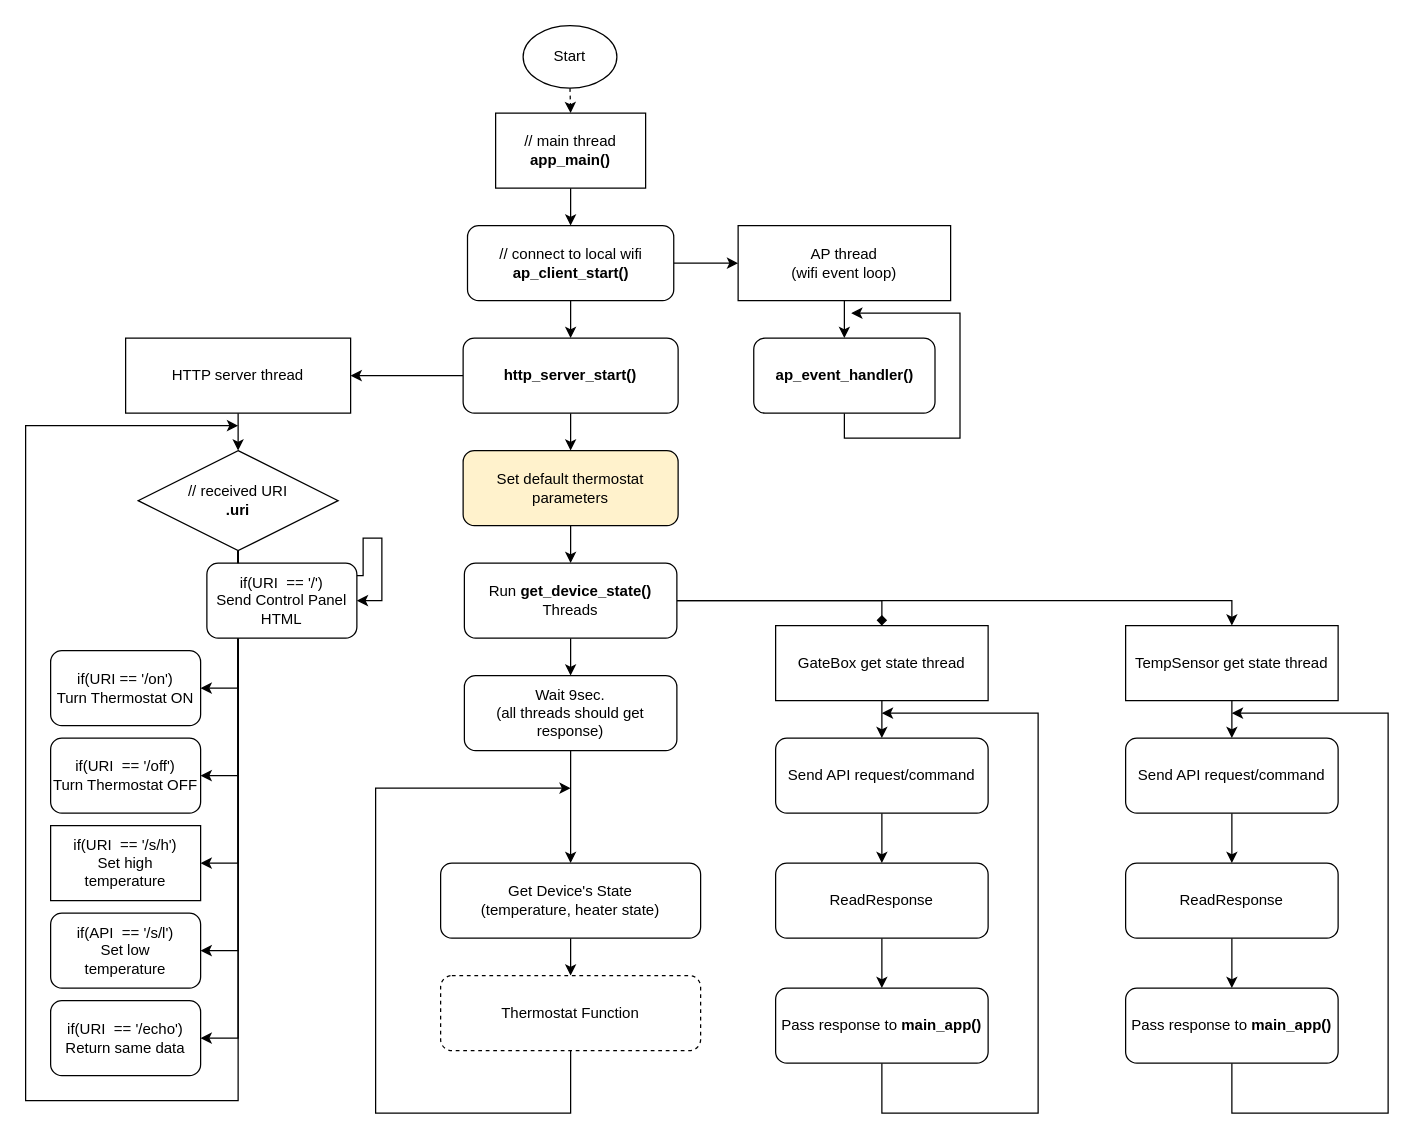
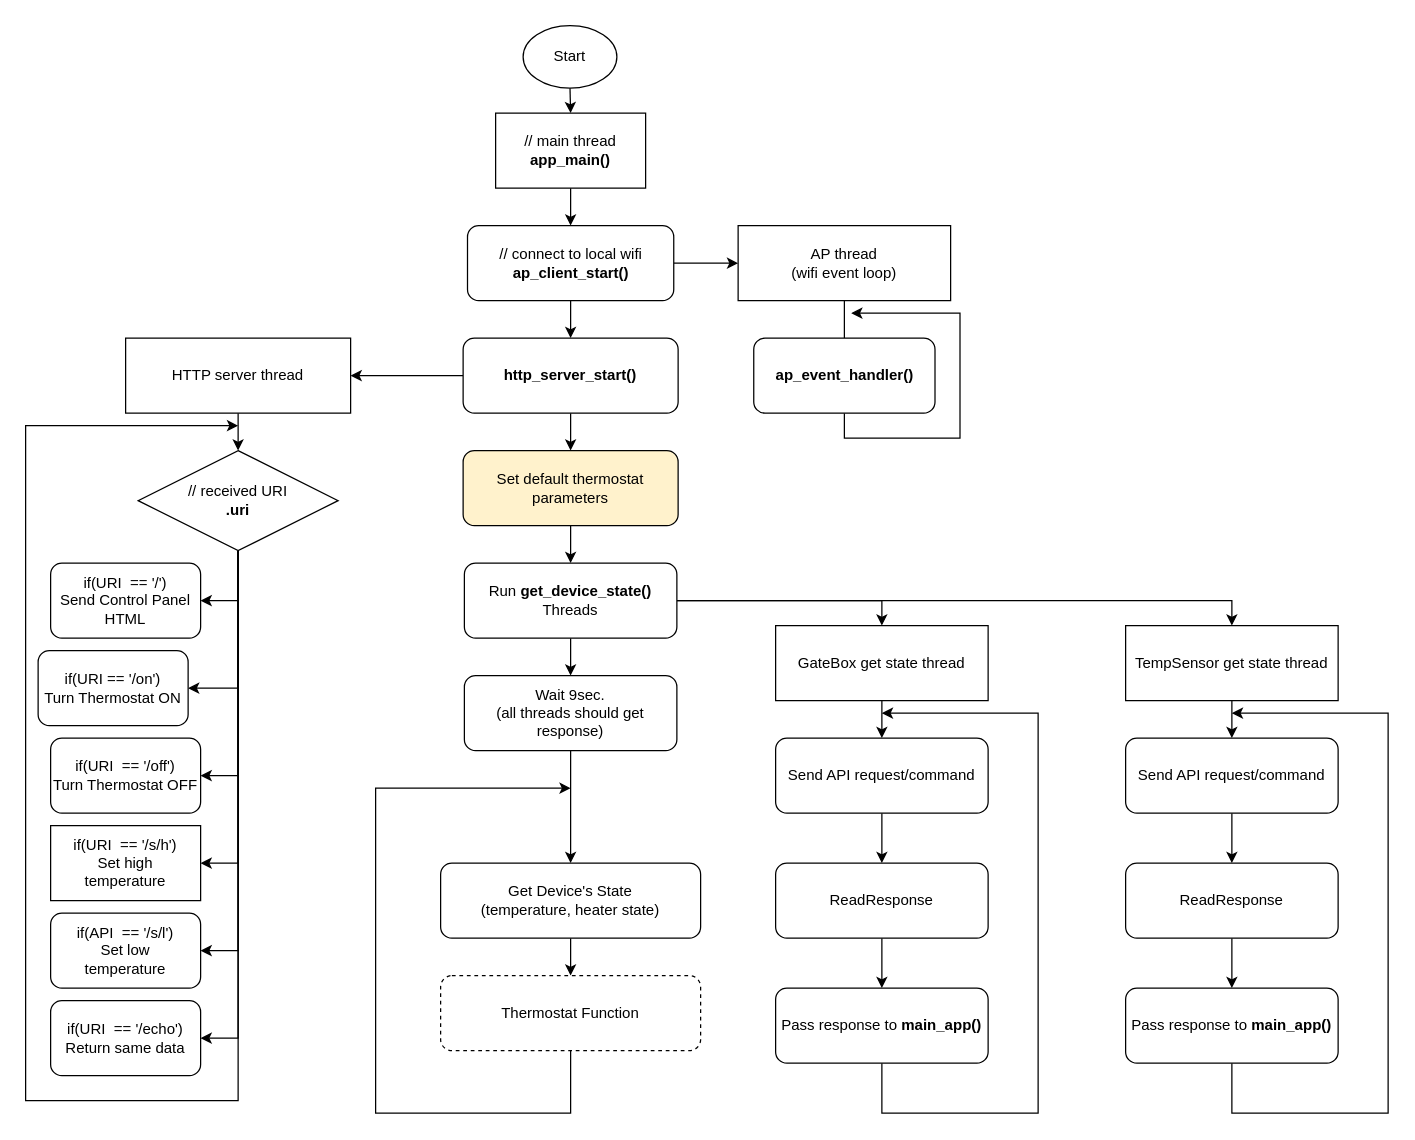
  <mxCell id="0" />
  <mxCell id="1" parent="0" />
- <mxCell id="2" style="edgeStyle=orthogonalEdgeStyle;rounded=0;orthogonalLoop=1;jettySize=auto;html=1;exitX=0.5;exitY=1;exitDx=0;exitDy=0;entryX=0.5;entryY=0;entryDx=0;entryDy=0;dashed=1;" edge="1" parent="1" source="3" target="9"><mxGeometry relative="1" as="geometry" /></mxCell>
+ <mxCell id="2" style="edgeStyle=orthogonalEdgeStyle;rounded=0;orthogonalLoop=1;jettySize=auto;html=1;exitX=0.5;exitY=1;exitDx=0;exitDy=0;entryX=0.5;entryY=0;entryDx=0;entryDy=0;" edge="1" parent="1" source="3" target="9"><mxGeometry relative="1" as="geometry" /></mxCell>
  <mxCell id="3" value="Start" style="ellipse;whiteSpace=wrap;html=1;" vertex="1" parent="1"><mxGeometry x="418" y="20" width="75" height="50" as="geometry" /></mxCell>
  <mxCell id="4" style="edgeStyle=orthogonalEdgeStyle;rounded=0;orthogonalLoop=1;jettySize=auto;html=1;entryX=0;entryY=0.5;entryDx=0;entryDy=0;" edge="1" parent="1" source="6" target="11"><mxGeometry relative="1" as="geometry" /></mxCell>
  <mxCell id="5" style="edgeStyle=orthogonalEdgeStyle;rounded=0;orthogonalLoop=1;jettySize=auto;html=1;entryX=0.5;entryY=0;entryDx=0;entryDy=0;" edge="1" parent="1" source="6" target="16"><mxGeometry relative="1" as="geometry" /></mxCell>
  <mxCell id="6" value="&lt;div&gt;// connect to local wifi&lt;br&gt;&lt;/div&gt;&lt;div&gt;&lt;b&gt;ap_client_start() &lt;/b&gt;&lt;br&gt;&lt;/div&gt;" style="rounded=1;whiteSpace=wrap;html=1;" vertex="1" parent="1"><mxGeometry x="373.5" y="180" width="165" height="60" as="geometry" /></mxCell>
  <mxCell id="7" style="edgeStyle=orthogonalEdgeStyle;rounded=0;orthogonalLoop=1;jettySize=auto;html=1;exitX=0.5;exitY=1;exitDx=0;exitDy=0;" edge="1" parent="1" source="6" target="6"><mxGeometry relative="1" as="geometry" /></mxCell>
  <mxCell id="8" style="edgeStyle=orthogonalEdgeStyle;rounded=0;orthogonalLoop=1;jettySize=auto;html=1;entryX=0.5;entryY=0;entryDx=0;entryDy=0;" edge="1" parent="1" source="9" target="6"><mxGeometry relative="1" as="geometry" /></mxCell>
  <mxCell id="9" value="&lt;div&gt;// main thread&lt;br&gt;&lt;/div&gt;&lt;div&gt;&lt;b&gt;app_main()&lt;/b&gt;&lt;/div&gt;" style="rounded=0;whiteSpace=wrap;html=1;" vertex="1" parent="1"><mxGeometry x="396" y="90" width="120" height="60" as="geometry" /></mxCell>
- <mxCell id="10" style="edgeStyle=orthogonalEdgeStyle;rounded=0;orthogonalLoop=1;jettySize=auto;html=1;exitX=0.5;exitY=1;exitDx=0;exitDy=0;entryX=0.5;entryY=0;entryDx=0;entryDy=0;" edge="1" parent="1" source="11" target="13"><mxGeometry relative="1" as="geometry" /></mxCell>
+ <mxCell id="10" style="edgeStyle=orthogonalEdgeStyle;rounded=0;orthogonalLoop=1;jettySize=auto;html=1;exitX=0.5;exitY=1;exitDx=0;exitDy=0;entryX=0.5;entryY=0;entryDx=0;entryDy=0;endArrow=none;" edge="1" parent="1" source="11" target="13"><mxGeometry relative="1" as="geometry" /></mxCell>
  <mxCell id="11" value="AP thread&lt;br&gt;&lt;div&gt;(wifi event loop)&lt;/div&gt;" style="rounded=0;whiteSpace=wrap;html=1;" vertex="1" parent="1"><mxGeometry x="590" y="180" width="170" height="60" as="geometry" /></mxCell>
  <mxCell id="12" style="edgeStyle=orthogonalEdgeStyle;rounded=0;orthogonalLoop=1;jettySize=auto;html=1;exitX=0.5;exitY=1;exitDx=0;exitDy=0;" edge="1" parent="1" source="13"><mxGeometry relative="1" as="geometry"><mxPoint x="680" y="250" as="targetPoint" /></mxGeometry></mxCell>
  <mxCell id="13" value="&lt;b&gt;ap_event_handler()&lt;/b&gt;" style="rounded=1;whiteSpace=wrap;html=1;" vertex="1" parent="1"><mxGeometry x="602.5" y="270" width="145" height="60" as="geometry" /></mxCell>
  <mxCell id="14" style="edgeStyle=orthogonalEdgeStyle;rounded=0;orthogonalLoop=1;jettySize=auto;html=1;exitX=0;exitY=0.5;exitDx=0;exitDy=0;entryX=1;entryY=0.5;entryDx=0;entryDy=0;" edge="1" parent="1" source="16" target="18"><mxGeometry relative="1" as="geometry" /></mxCell>
  <mxCell id="15" style="edgeStyle=orthogonalEdgeStyle;rounded=0;orthogonalLoop=1;jettySize=auto;html=1;entryX=0.5;entryY=0;entryDx=0;entryDy=0;" edge="1" parent="1" source="16" target="34"><mxGeometry relative="1" as="geometry" /></mxCell>
  <mxCell id="16" value="&lt;b&gt;http_server_start()&lt;/b&gt;" style="rounded=1;whiteSpace=wrap;html=1;" vertex="1" parent="1"><mxGeometry x="370" y="270" width="172" height="60" as="geometry" /></mxCell>
  <mxCell id="17" style="edgeStyle=orthogonalEdgeStyle;rounded=0;orthogonalLoop=1;jettySize=auto;html=1;exitX=0.5;exitY=1;exitDx=0;exitDy=0;entryX=0.5;entryY=0;entryDx=0;entryDy=0;" edge="1" parent="1" source="18" target="26"><mxGeometry relative="1" as="geometry"><mxPoint x="190" y="350" as="targetPoint" /></mxGeometry></mxCell>
  <mxCell id="18" value="&lt;div&gt;&lt;br&gt;&lt;/div&gt;&lt;div&gt;HTTP server thread&lt;/div&gt;&lt;div&gt;&lt;br&gt;&lt;/div&gt;" style="rounded=0;whiteSpace=wrap;html=1;" vertex="1" parent="1"><mxGeometry x="100" y="270" width="180" height="60" as="geometry" /></mxCell>
  <mxCell id="19" style="edgeStyle=orthogonalEdgeStyle;rounded=0;orthogonalLoop=1;jettySize=auto;html=1;" edge="1" parent="1" source="26"><mxGeometry relative="1" as="geometry"><mxPoint x="190" y="340" as="targetPoint" /><Array as="points"><mxPoint x="190" y="880" /><mxPoint x="20" y="880" /><mxPoint x="20" y="340" /></Array></mxGeometry></mxCell>
  <mxCell id="20" style="edgeStyle=orthogonalEdgeStyle;rounded=0;orthogonalLoop=1;jettySize=auto;html=1;exitX=0.5;exitY=1;exitDx=0;exitDy=0;entryX=1;entryY=0.5;entryDx=0;entryDy=0;" edge="1" parent="1" source="26" target="27"><mxGeometry relative="1" as="geometry" /></mxCell>
  <mxCell id="21" style="edgeStyle=orthogonalEdgeStyle;rounded=0;orthogonalLoop=1;jettySize=auto;html=1;entryX=1;entryY=0.5;entryDx=0;entryDy=0;" edge="1" parent="1" source="26" target="28"><mxGeometry relative="1" as="geometry" /></mxCell>
  <mxCell id="22" style="edgeStyle=orthogonalEdgeStyle;rounded=0;orthogonalLoop=1;jettySize=auto;html=1;entryX=1;entryY=0.5;entryDx=0;entryDy=0;" edge="1" parent="1" source="26" target="29"><mxGeometry relative="1" as="geometry" /></mxCell>
  <mxCell id="23" style="edgeStyle=orthogonalEdgeStyle;rounded=0;orthogonalLoop=1;jettySize=auto;html=1;entryX=1;entryY=0.5;entryDx=0;entryDy=0;" edge="1" parent="1" source="26" target="30"><mxGeometry relative="1" as="geometry" /></mxCell>
  <mxCell id="24" style="edgeStyle=orthogonalEdgeStyle;rounded=0;orthogonalLoop=1;jettySize=auto;html=1;entryX=1;entryY=0.5;entryDx=0;entryDy=0;" edge="1" parent="1" source="26" target="31"><mxGeometry relative="1" as="geometry" /></mxCell>
  <mxCell id="25" style="edgeStyle=orthogonalEdgeStyle;rounded=0;orthogonalLoop=1;jettySize=auto;html=1;entryX=1;entryY=0.5;entryDx=0;entryDy=0;" edge="1" parent="1" source="26" target="32"><mxGeometry relative="1" as="geometry" /></mxCell>
  <mxCell id="26" value="// received URI&lt;br&gt;&lt;div&gt;&lt;b&gt;.uri&lt;/b&gt;&lt;/div&gt;" style="rhombus;whiteSpace=wrap;html=1;" vertex="1" parent="1"><mxGeometry x="110" y="360" width="160" height="80" as="geometry" /></mxCell>
- <mxCell id="27" value="&lt;div&gt;if(URI&amp;nbsp; == '/')&lt;/div&gt;&lt;div&gt;Send Control Panel HTML&lt;br&gt;&lt;/div&gt;" style="rounded=1;whiteSpace=wrap;html=1;" vertex="1" parent="1"><mxGeometry x="165" y="450" width="120" height="60" as="geometry" /></mxCell>
- <mxCell id="28" value="&lt;div&gt;if(URI == '/on')&lt;/div&gt;&lt;div&gt;Turn Thermostat ON&lt;br&gt;&lt;/div&gt;" style="rounded=1;whiteSpace=wrap;html=1;" vertex="1" parent="1"><mxGeometry x="40" y="520" width="120" height="60" as="geometry" /></mxCell>
+ <mxCell id="27" value="&lt;div&gt;if(URI&amp;nbsp; == '/')&lt;/div&gt;&lt;div&gt;Send Control Panel HTML&lt;br&gt;&lt;/div&gt;" style="rounded=1;whiteSpace=wrap;html=1;" vertex="1" parent="1"><mxGeometry x="40" y="450" width="120" height="60" as="geometry" /></mxCell>
+ <mxCell id="28" value="&lt;div&gt;if(URI == '/on')&lt;/div&gt;&lt;div&gt;Turn Thermostat ON&lt;br&gt;&lt;/div&gt;" style="rounded=1;whiteSpace=wrap;html=1;" vertex="1" parent="1"><mxGeometry x="30" y="520" width="120" height="60" as="geometry" /></mxCell>
  <mxCell id="29" value="&lt;div&gt;if(URI&amp;nbsp; == '/off')&lt;/div&gt;&lt;div&gt;Turn Thermostat OFF&lt;/div&gt;" style="rounded=1;whiteSpace=wrap;html=1;" vertex="1" parent="1"><mxGeometry x="40" y="590" width="120" height="60" as="geometry" /></mxCell>
  <mxCell id="30" value="&lt;div&gt;if(URI&amp;nbsp; == '/s/h')&lt;/div&gt;&lt;div&gt;Set high&lt;/div&gt;&lt;div&gt;temperature&lt;br&gt;&lt;/div&gt;" style="whiteSpace=wrap;html=1;rounded=0;" vertex="1" parent="1"><mxGeometry x="40" y="660" width="120" height="60" as="geometry" /></mxCell>
  <mxCell id="31" value="&lt;div&gt;if(API&amp;nbsp; == '/s/l')&lt;/div&gt;&lt;div&gt;Set low &lt;br&gt;&lt;/div&gt;&lt;div&gt;temperature&lt;br&gt;&lt;/div&gt;" style="rounded=1;whiteSpace=wrap;html=1;" vertex="1" parent="1"><mxGeometry x="40" y="730" width="120" height="60" as="geometry" /></mxCell>
  <mxCell id="32" value="&lt;div&gt;if(URI&amp;nbsp; == '/echo')&lt;/div&gt;&lt;div&gt;Return same data&lt;br&gt;&lt;/div&gt;" style="rounded=1;whiteSpace=wrap;html=1;" vertex="1" parent="1"><mxGeometry x="40" y="800" width="120" height="60" as="geometry" /></mxCell>
  <mxCell id="33" style="edgeStyle=orthogonalEdgeStyle;rounded=0;orthogonalLoop=1;jettySize=auto;html=1;entryX=0.5;entryY=0;entryDx=0;entryDy=0;" edge="1" parent="1" source="34" target="38"><mxGeometry relative="1" as="geometry" /></mxCell>
  <mxCell id="34" value="Set default thermostat parameters" style="rounded=1;whiteSpace=wrap;html=1;fillColor=#fff2cc;" vertex="1" parent="1"><mxGeometry x="370" y="360" width="172" height="60" as="geometry" /></mxCell>
  <mxCell id="35" style="edgeStyle=orthogonalEdgeStyle;rounded=0;orthogonalLoop=1;jettySize=auto;html=1;entryX=0.5;entryY=0;entryDx=0;entryDy=0;" edge="1" parent="1" source="38" target="40"><mxGeometry relative="1" as="geometry" /></mxCell>
- <mxCell id="36" style="edgeStyle=orthogonalEdgeStyle;rounded=0;orthogonalLoop=1;jettySize=auto;html=1;entryX=0.5;entryY=0;entryDx=0;entryDy=0;endArrow=diamond;" edge="1" parent="1" source="38" target="42"><mxGeometry relative="1" as="geometry" /></mxCell>
+ <mxCell id="36" style="edgeStyle=orthogonalEdgeStyle;rounded=0;orthogonalLoop=1;jettySize=auto;html=1;entryX=0.5;entryY=0;entryDx=0;entryDy=0;" edge="1" parent="1" source="38" target="42"><mxGeometry relative="1" as="geometry" /></mxCell>
  <mxCell id="37" style="edgeStyle=orthogonalEdgeStyle;rounded=0;orthogonalLoop=1;jettySize=auto;html=1;entryX=0.5;entryY=0;entryDx=0;entryDy=0;" edge="1" parent="1" source="38" target="50"><mxGeometry relative="1" as="geometry" /></mxCell>
  <mxCell id="38" value="&lt;div&gt;Run &lt;b&gt;get_device_state()&lt;/b&gt;&lt;/div&gt;&lt;div&gt;Threads&lt;br&gt;&lt;/div&gt;" style="rounded=1;whiteSpace=wrap;html=1;" vertex="1" parent="1"><mxGeometry x="371" y="450" width="170" height="60" as="geometry" /></mxCell>
  <mxCell id="39" style="edgeStyle=orthogonalEdgeStyle;rounded=0;orthogonalLoop=1;jettySize=auto;html=1;" edge="1" parent="1" source="40" target="58"><mxGeometry relative="1" as="geometry" /></mxCell>
  <mxCell id="40" value="&lt;div&gt;Wait 9sec.&lt;/div&gt;&lt;div&gt;(all threads should get response) &lt;br&gt;&lt;/div&gt;" style="rounded=1;whiteSpace=wrap;html=1;" vertex="1" parent="1"><mxGeometry x="371" y="540" width="170" height="60" as="geometry" /></mxCell>
  <mxCell id="41" style="edgeStyle=orthogonalEdgeStyle;rounded=0;orthogonalLoop=1;jettySize=auto;html=1;" edge="1" parent="1" source="42"><mxGeometry relative="1" as="geometry"><mxPoint x="705" y="590" as="targetPoint" /></mxGeometry></mxCell>
  <mxCell id="42" value="GateBox get state thread" style="rounded=0;whiteSpace=wrap;html=1;" vertex="1" parent="1"><mxGeometry x="620" y="500" width="170" height="60" as="geometry" /></mxCell>
  <mxCell id="43" style="edgeStyle=orthogonalEdgeStyle;rounded=0;orthogonalLoop=1;jettySize=auto;html=1;" edge="1" parent="1" source="44"><mxGeometry relative="1" as="geometry"><mxPoint x="705" y="690" as="targetPoint" /></mxGeometry></mxCell>
  <mxCell id="44" value="Send API request/command" style="rounded=1;whiteSpace=wrap;html=1;" vertex="1" parent="1"><mxGeometry x="620" y="590" width="170" height="60" as="geometry" /></mxCell>
  <mxCell id="45" style="edgeStyle=orthogonalEdgeStyle;rounded=0;orthogonalLoop=1;jettySize=auto;html=1;" edge="1" parent="1" source="46"><mxGeometry relative="1" as="geometry"><mxPoint x="705" y="790" as="targetPoint" /></mxGeometry></mxCell>
  <mxCell id="46" value="ReadResponse" style="rounded=1;whiteSpace=wrap;html=1;" vertex="1" parent="1"><mxGeometry x="620" y="690" width="170" height="60" as="geometry" /></mxCell>
  <mxCell id="47" style="edgeStyle=orthogonalEdgeStyle;rounded=0;orthogonalLoop=1;jettySize=auto;html=1;" edge="1" parent="1" source="48"><mxGeometry relative="1" as="geometry"><mxPoint x="705" y="570" as="targetPoint" /><Array as="points"><mxPoint x="705" y="890" /><mxPoint x="830" y="890" /></Array></mxGeometry></mxCell>
  <mxCell id="48" value="Pass response to &lt;b&gt;main_app()&lt;/b&gt;" style="rounded=1;whiteSpace=wrap;html=1;" vertex="1" parent="1"><mxGeometry x="620" y="790" width="170" height="60" as="geometry" /></mxCell>
  <mxCell id="49" style="edgeStyle=orthogonalEdgeStyle;rounded=0;orthogonalLoop=1;jettySize=auto;html=1;" edge="1" source="50" parent="1"><mxGeometry relative="1" as="geometry"><mxPoint x="985" y="590" as="targetPoint" /></mxGeometry></mxCell>
  <mxCell id="50" value="TempSensor get state thread" style="rounded=0;whiteSpace=wrap;html=1;" vertex="1" parent="1"><mxGeometry x="900" y="500" width="170" height="60" as="geometry" /></mxCell>
  <mxCell id="51" style="edgeStyle=orthogonalEdgeStyle;rounded=0;orthogonalLoop=1;jettySize=auto;html=1;" edge="1" source="52" parent="1"><mxGeometry relative="1" as="geometry"><mxPoint x="985" y="690" as="targetPoint" /></mxGeometry></mxCell>
  <mxCell id="52" value="Send API request/command" style="rounded=1;whiteSpace=wrap;html=1;" vertex="1" parent="1"><mxGeometry x="900" y="590" width="170" height="60" as="geometry" /></mxCell>
  <mxCell id="53" style="edgeStyle=orthogonalEdgeStyle;rounded=0;orthogonalLoop=1;jettySize=auto;html=1;" edge="1" source="54" parent="1"><mxGeometry relative="1" as="geometry"><mxPoint x="985" y="790" as="targetPoint" /></mxGeometry></mxCell>
  <mxCell id="54" value="ReadResponse" style="rounded=1;whiteSpace=wrap;html=1;" vertex="1" parent="1"><mxGeometry x="900" y="690" width="170" height="60" as="geometry" /></mxCell>
  <mxCell id="55" style="edgeStyle=orthogonalEdgeStyle;rounded=0;orthogonalLoop=1;jettySize=auto;html=1;" edge="1" source="56" parent="1"><mxGeometry relative="1" as="geometry"><mxPoint x="985" y="570" as="targetPoint" /><Array as="points"><mxPoint x="985" y="890" /><mxPoint x="1110" y="890" /></Array></mxGeometry></mxCell>
  <mxCell id="56" value="Pass response to &lt;b&gt;main_app()&lt;/b&gt;" style="rounded=1;whiteSpace=wrap;html=1;" vertex="1" parent="1"><mxGeometry x="900" y="790" width="170" height="60" as="geometry" /></mxCell>
  <mxCell id="57" style="edgeStyle=orthogonalEdgeStyle;rounded=0;orthogonalLoop=1;jettySize=auto;html=1;entryX=0.5;entryY=0;entryDx=0;entryDy=0;" edge="1" parent="1" source="58" target="60"><mxGeometry relative="1" as="geometry" /></mxCell>
  <mxCell id="58" value="&lt;div&gt;Get Device's State &lt;br&gt;&lt;/div&gt;&lt;div&gt;(temperature, heater state)&lt;br&gt;&lt;/div&gt;" style="rounded=1;whiteSpace=wrap;html=1;" vertex="1" parent="1"><mxGeometry x="352" y="690" width="208" height="60" as="geometry" /></mxCell>
  <mxCell id="59" style="edgeStyle=orthogonalEdgeStyle;rounded=0;orthogonalLoop=1;jettySize=auto;html=1;" edge="1" parent="1" source="60"><mxGeometry relative="1" as="geometry"><mxPoint x="456" y="630" as="targetPoint" /><Array as="points"><mxPoint x="456" y="890" /><mxPoint x="300" y="890" /></Array></mxGeometry></mxCell>
  <mxCell id="60" value="Thermostat Function" style="rounded=1;whiteSpace=wrap;html=1;dashed=1;" vertex="1" parent="1"><mxGeometry x="352" y="780" width="208" height="60" as="geometry" /></mxCell>
